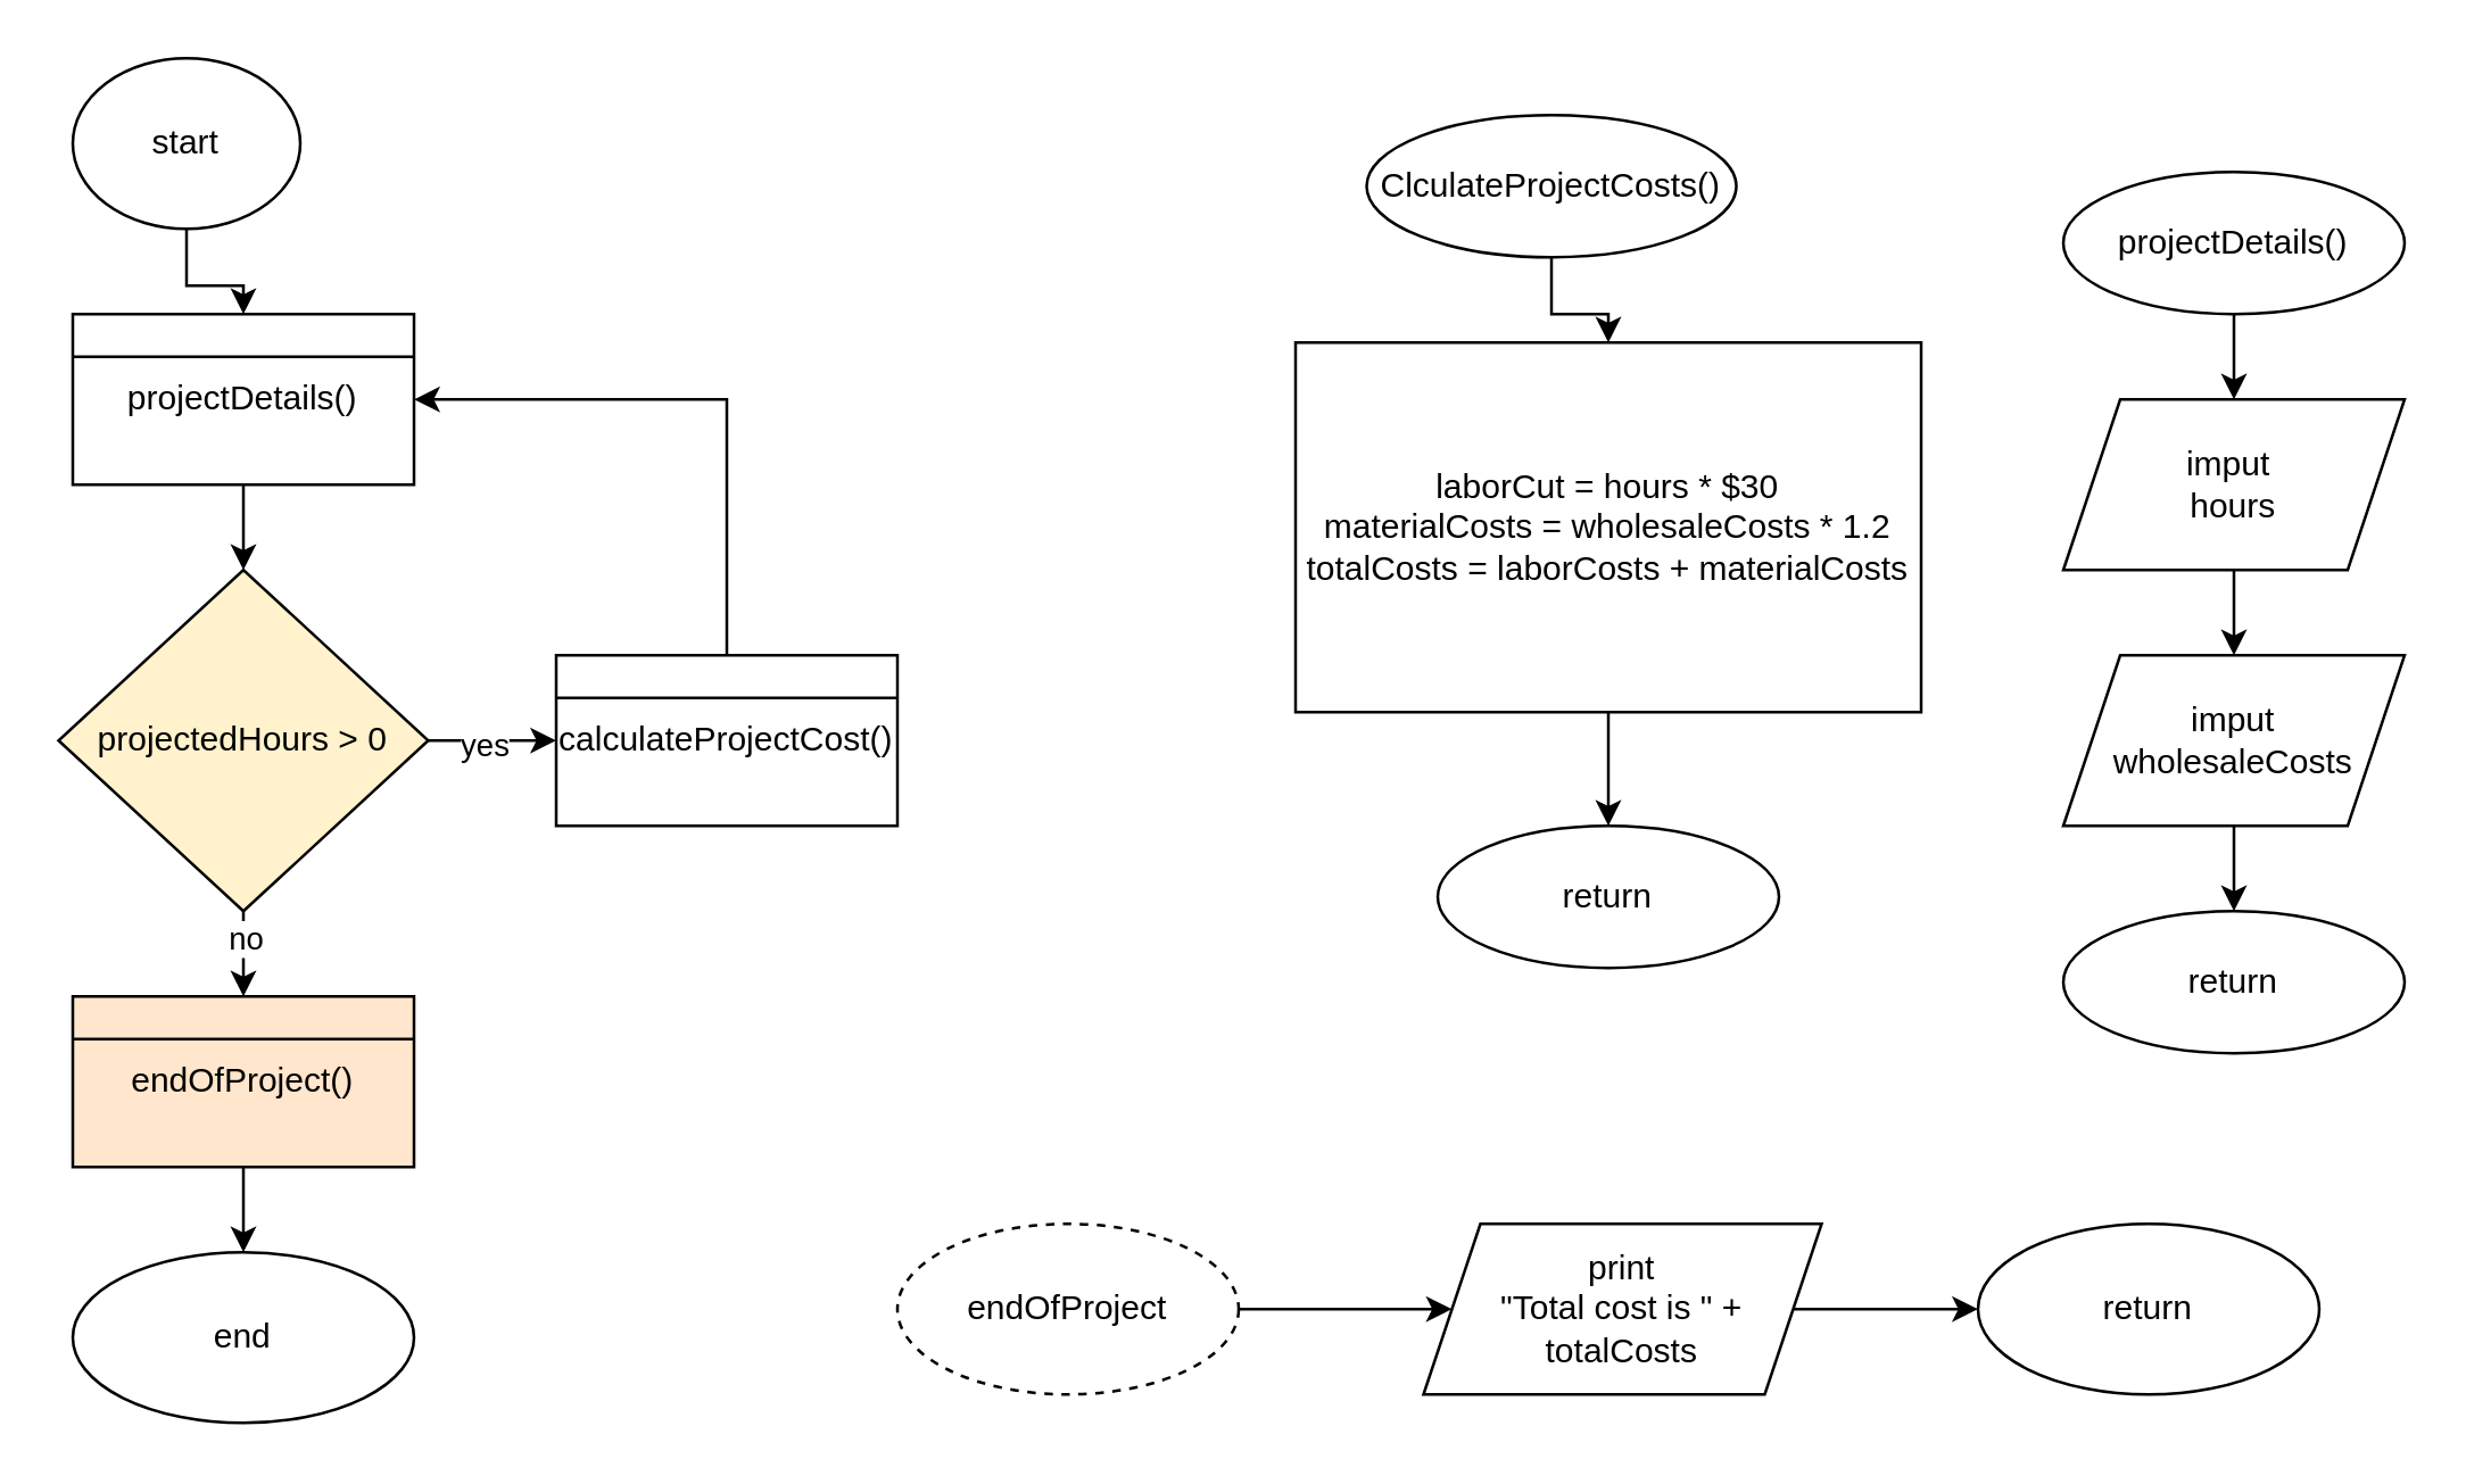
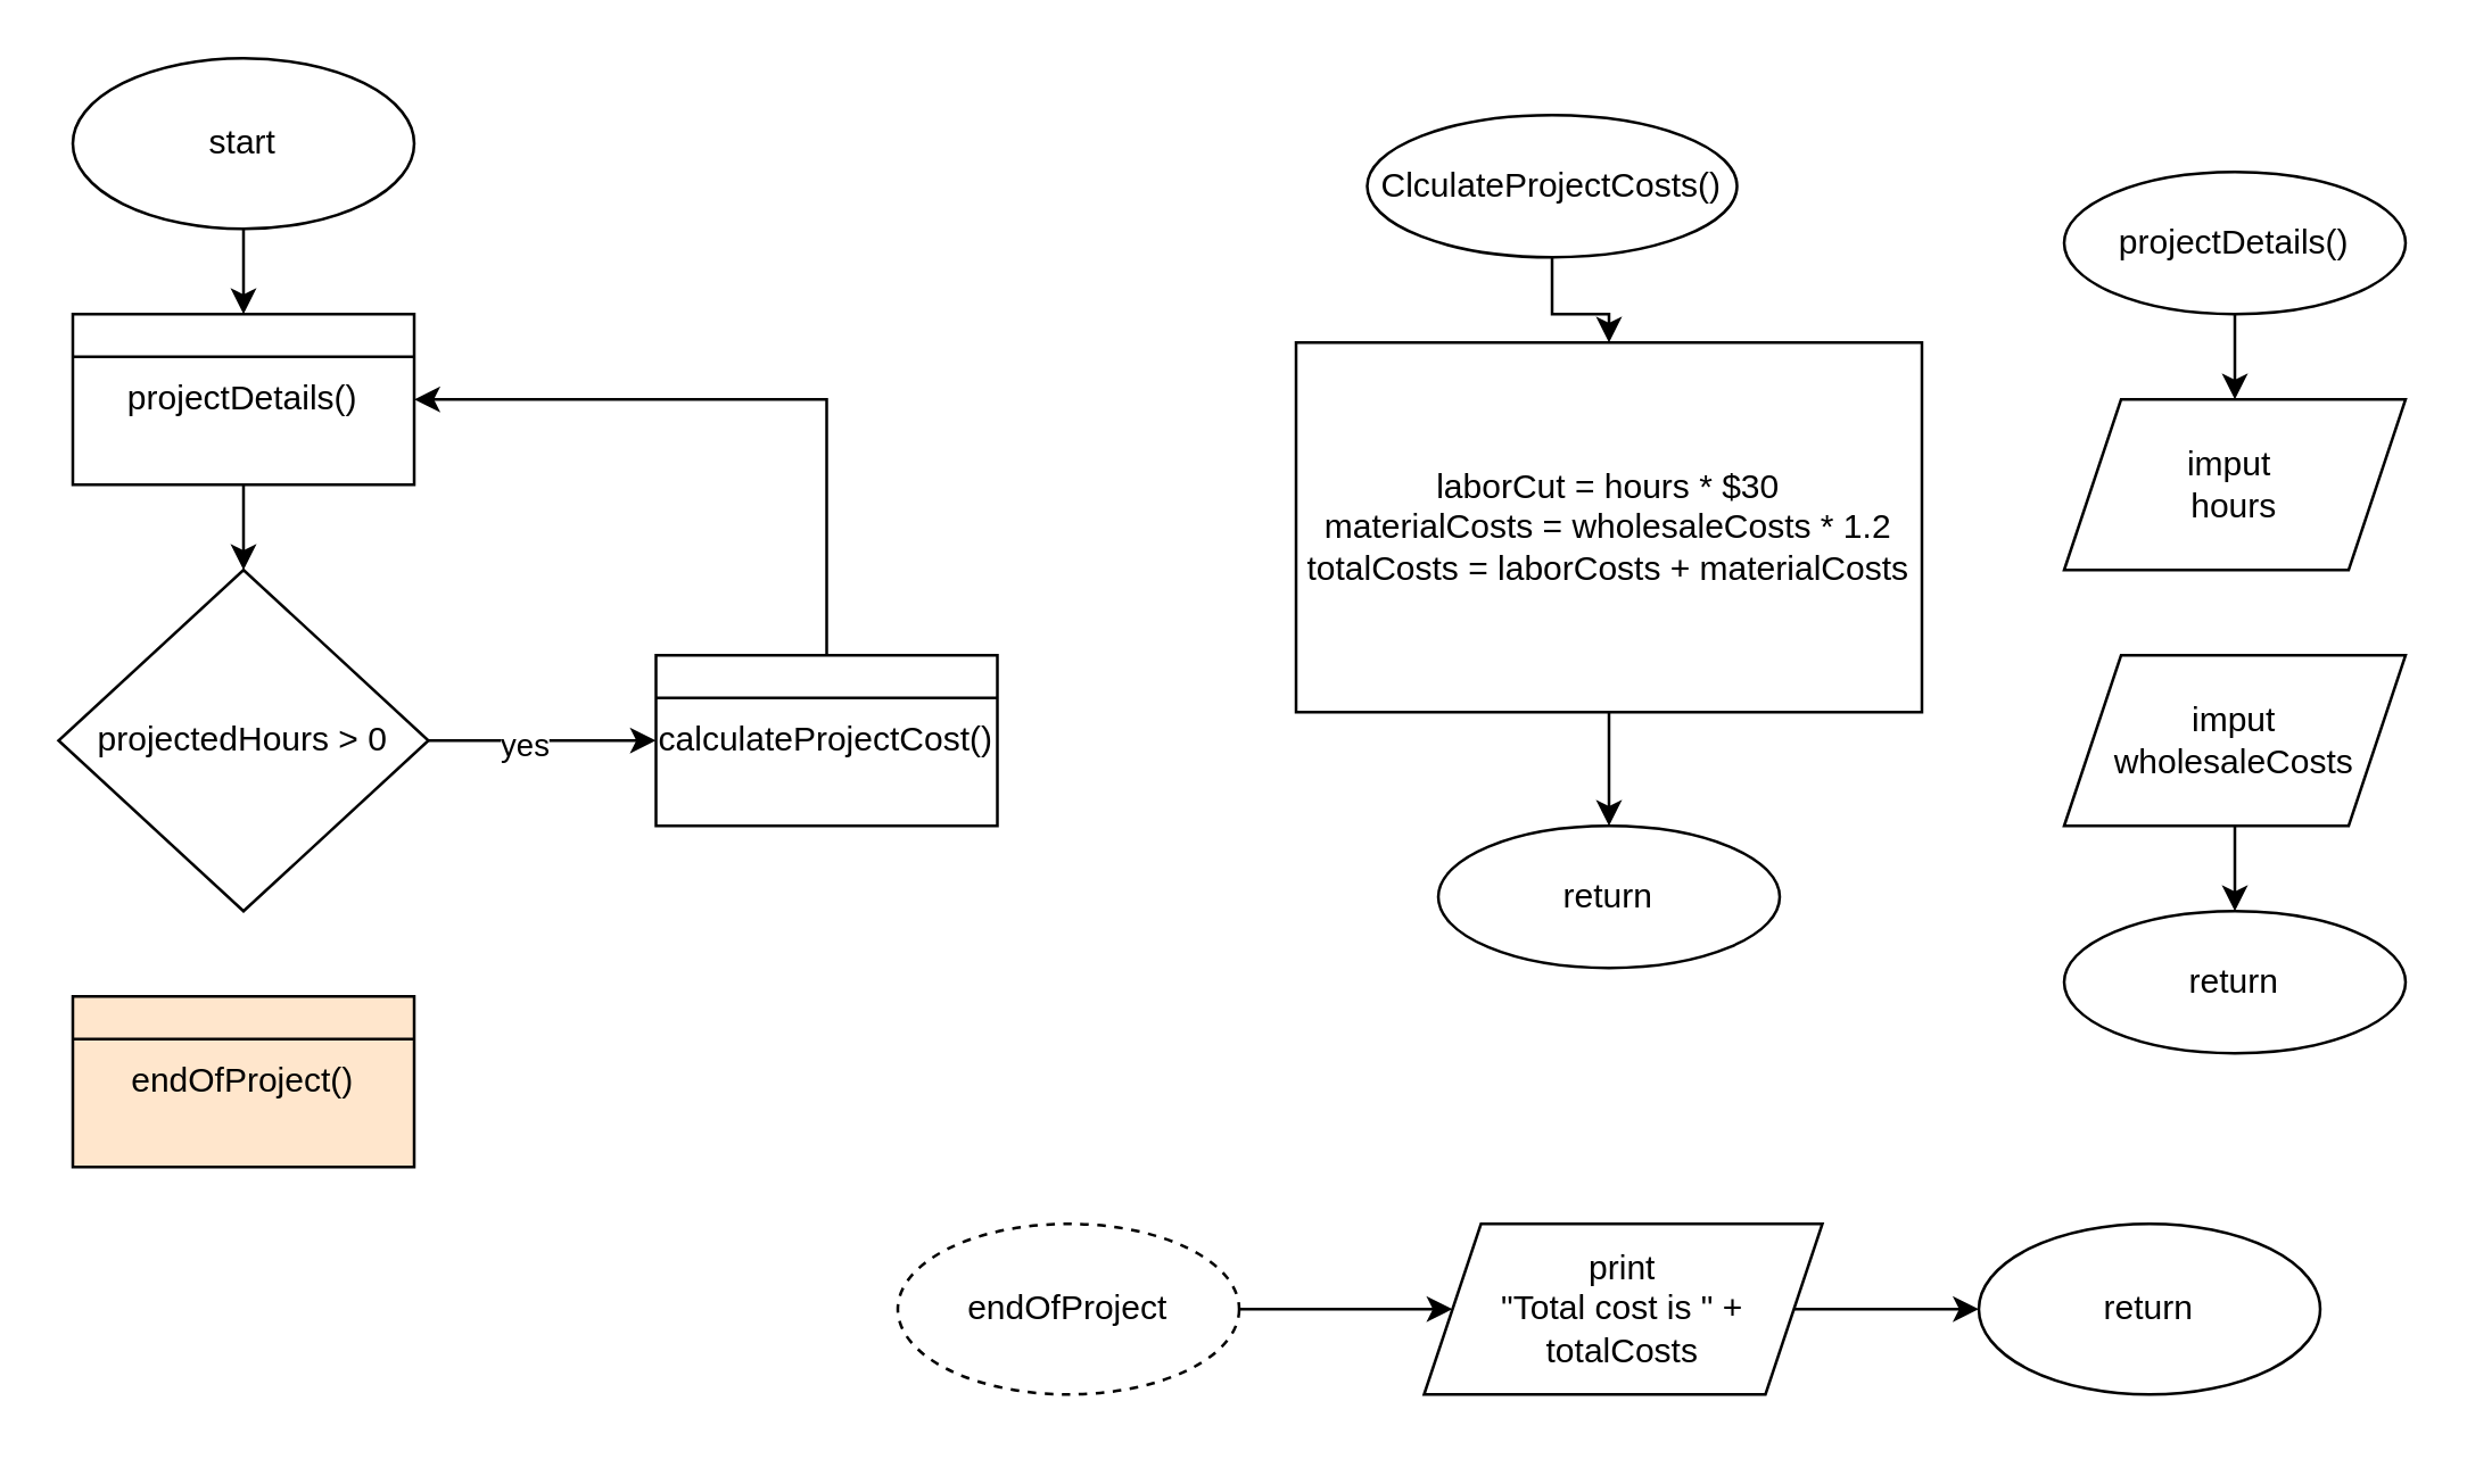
  <mxCell id="0" />
  <mxCell id="1" parent="0" />
  <mxCell id="2" style="edgeStyle=orthogonalEdgeStyle;rounded=0;orthogonalLoop=1;jettySize=auto;html=1;entryX=0.5;entryY=0;entryDx=0;entryDy=0;" edge="1" parent="1" source="3" target="8"><mxGeometry relative="1" as="geometry" /></mxCell>
- <mxCell id="3" value="start" style="ellipse;whiteSpace=wrap;html=1;" vertex="1" parent="1"><mxGeometry x="25" y="20" width="80" height="60" as="geometry" /></mxCell>
- <mxCell id="4" value="end" style="ellipse;whiteSpace=wrap;html=1;" vertex="1" parent="1"><mxGeometry x="25" y="440" width="120" height="60" as="geometry" /></mxCell>
- <mxCell id="5" style="edgeStyle=orthogonalEdgeStyle;rounded=0;orthogonalLoop=1;jettySize=auto;html=1;" edge="1" parent="1" source="6" target="11"><mxGeometry relative="1" as="geometry" /></mxCell>
+ <mxCell id="3" value="start" style="ellipse;whiteSpace=wrap;html=1;" vertex="1" parent="1"><mxGeometry x="25" y="20" width="120" height="60" as="geometry" /></mxCell>
  <mxCell id="6" value="imput&amp;nbsp;&lt;div&gt;hours&lt;/div&gt;" style="shape=parallelogram;perimeter=parallelogramPerimeter;whiteSpace=wrap;html=1;fixedSize=1;" vertex="1" parent="1"><mxGeometry x="725" y="140" width="120" height="60" as="geometry" /></mxCell>
  <mxCell id="7" style="edgeStyle=orthogonalEdgeStyle;rounded=0;orthogonalLoop=1;jettySize=auto;html=1;entryX=0.5;entryY=0;entryDx=0;entryDy=0;" edge="1" parent="1" source="8" target="18"><mxGeometry relative="1" as="geometry" /></mxCell>
  <mxCell id="8" value="projectDetails()" style="rounded=0;whiteSpace=wrap;html=1;" vertex="1" parent="1"><mxGeometry x="25" y="110" width="120" height="60" as="geometry" /></mxCell>
  <mxCell id="9" value="" style="endArrow=none;html=1;rounded=0;entryX=1;entryY=0.25;entryDx=0;entryDy=0;exitX=0;exitY=0.25;exitDx=0;exitDy=0;" edge="1" parent="1" source="8" target="8"><mxGeometry width="50" height="50" relative="1" as="geometry"><mxPoint x="125" y="240" as="sourcePoint" /><mxPoint x="175" y="190" as="targetPoint" /><Array as="points" /></mxGeometry></mxCell>
  <mxCell id="10" style="edgeStyle=orthogonalEdgeStyle;rounded=0;orthogonalLoop=1;jettySize=auto;html=1;entryX=0.5;entryY=0;entryDx=0;entryDy=0;" edge="1" parent="1" source="11" target="27"><mxGeometry relative="1" as="geometry" /></mxCell>
  <mxCell id="11" value="imput&lt;div&gt;wholesaleCosts&lt;/div&gt;" style="shape=parallelogram;perimeter=parallelogramPerimeter;whiteSpace=wrap;html=1;fixedSize=1;" vertex="1" parent="1"><mxGeometry x="725" y="230" width="120" height="60" as="geometry" /></mxCell>
  <mxCell id="12" style="edgeStyle=orthogonalEdgeStyle;rounded=0;orthogonalLoop=1;jettySize=auto;html=1;" edge="1" parent="1" source="13" target="29"><mxGeometry relative="1" as="geometry" /></mxCell>
  <mxCell id="13" value="ClculateProjectCosts()" style="ellipse;whiteSpace=wrap;html=1;" vertex="1" parent="1"><mxGeometry x="480" y="40" width="130" height="50" as="geometry" /></mxCell>
- <mxCell id="14" style="edgeStyle=orthogonalEdgeStyle;rounded=0;orthogonalLoop=1;jettySize=auto;html=1;entryX=0.5;entryY=0;entryDx=0;entryDy=0;" edge="1" parent="1" source="18" target="22"><mxGeometry relative="1" as="geometry" /></mxCell>
- <mxCell id="15" value="no" style="edgeLabel;html=1;align=center;verticalAlign=middle;resizable=0;points=[];" vertex="1" connectable="0" parent="14"><mxGeometry x="-0.64" relative="1" as="geometry"><mxPoint as="offset" /></mxGeometry></mxCell>
  <mxCell id="16" style="edgeStyle=orthogonalEdgeStyle;rounded=0;orthogonalLoop=1;jettySize=auto;html=1;entryX=0;entryY=0.5;entryDx=0;entryDy=0;" edge="1" parent="1" source="18" target="20"><mxGeometry relative="1" as="geometry" /></mxCell>
  <mxCell id="17" value="yes" style="edgeLabel;html=1;align=center;verticalAlign=middle;resizable=0;points=[];" vertex="1" connectable="0" parent="16"><mxGeometry x="-0.169" y="-1" relative="1" as="geometry"><mxPoint as="offset" /></mxGeometry></mxCell>
- <mxCell id="18" value="projectedHours &amp;gt; 0" style="rhombus;whiteSpace=wrap;html=1;fillColor=#fff2cc;" vertex="1" parent="1"><mxGeometry x="20" y="200" width="130" height="120" as="geometry" /></mxCell>
+ <mxCell id="18" value="projectedHours &amp;gt; 0" style="rhombus;whiteSpace=wrap;html=1;" vertex="1" parent="1"><mxGeometry x="20" y="200" width="130" height="120" as="geometry" /></mxCell>
  <mxCell id="19" style="edgeStyle=orthogonalEdgeStyle;rounded=0;orthogonalLoop=1;jettySize=auto;html=1;entryX=1;entryY=0.5;entryDx=0;entryDy=0;exitX=0.5;exitY=0;exitDx=0;exitDy=0;" edge="1" parent="1" source="20" target="8"><mxGeometry relative="1" as="geometry"><mxPoint x="235" y="90" as="targetPoint" /><mxPoint x="285" y="210.059" as="sourcePoint" /></mxGeometry></mxCell>
- <mxCell id="20" value="calculateProjectCost()" style="rounded=0;whiteSpace=wrap;html=1;" vertex="1" parent="1"><mxGeometry x="195" y="230" width="120" height="60" as="geometry" /></mxCell>
- <mxCell id="21" style="edgeStyle=orthogonalEdgeStyle;rounded=0;orthogonalLoop=1;jettySize=auto;html=1;" edge="1" parent="1" source="22" target="4"><mxGeometry relative="1" as="geometry" /></mxCell>
+ <mxCell id="20" value="calculateProjectCost()" style="rounded=0;whiteSpace=wrap;html=1;" vertex="1" parent="1"><mxGeometry x="230" y="230" width="120" height="60" as="geometry" /></mxCell>
  <mxCell id="22" value="endOfProject()" style="rounded=0;whiteSpace=wrap;html=1;fillColor=#ffe6cc;" vertex="1" parent="1"><mxGeometry x="25" y="350" width="120" height="60" as="geometry" /></mxCell>
  <mxCell id="23" value="" style="endArrow=none;html=1;rounded=0;entryX=1;entryY=0.25;entryDx=0;entryDy=0;exitX=0;exitY=0.25;exitDx=0;exitDy=0;" edge="1" parent="1" source="22" target="22"><mxGeometry width="50" height="50" relative="1" as="geometry"><mxPoint x="25" y="230" as="sourcePoint" /><mxPoint x="75" y="180" as="targetPoint" /></mxGeometry></mxCell>
  <mxCell id="24" value="" style="endArrow=none;html=1;rounded=0;entryX=0;entryY=0.25;entryDx=0;entryDy=0;exitX=1;exitY=0.25;exitDx=0;exitDy=0;" edge="1" parent="1" source="20" target="20"><mxGeometry width="50" height="50" relative="1" as="geometry"><mxPoint x="125" y="330" as="sourcePoint" /><mxPoint x="175" y="280" as="targetPoint" /></mxGeometry></mxCell>
  <mxCell id="25" style="edgeStyle=orthogonalEdgeStyle;rounded=0;orthogonalLoop=1;jettySize=auto;html=1;" edge="1" parent="1" source="26" target="6"><mxGeometry relative="1" as="geometry" /></mxCell>
  <mxCell id="26" value="projectDetails()" style="ellipse;whiteSpace=wrap;html=1;" vertex="1" parent="1"><mxGeometry x="725" y="60" width="120" height="50" as="geometry" /></mxCell>
  <mxCell id="27" value="return" style="ellipse;whiteSpace=wrap;html=1;" vertex="1" parent="1"><mxGeometry x="725" y="320" width="120" height="50" as="geometry" /></mxCell>
  <mxCell id="28" style="edgeStyle=orthogonalEdgeStyle;rounded=0;orthogonalLoop=1;jettySize=auto;html=1;entryX=0.5;entryY=0;entryDx=0;entryDy=0;" edge="1" parent="1" source="29" target="30"><mxGeometry relative="1" as="geometry" /></mxCell>
  <mxCell id="29" value="laborCut = hours * $30&lt;div&gt;materialCosts = wholesaleCosts * 1.2&lt;/div&gt;&lt;div&gt;totalCosts = laborCosts + materialCosts&lt;/div&gt;" style="rounded=0;whiteSpace=wrap;html=1;" vertex="1" parent="1"><mxGeometry x="455" y="120" width="220" height="130" as="geometry" /></mxCell>
  <mxCell id="30" value="return" style="ellipse;whiteSpace=wrap;html=1;" vertex="1" parent="1"><mxGeometry x="505" y="290" width="120" height="50" as="geometry" /></mxCell>
  <mxCell id="31" style="edgeStyle=orthogonalEdgeStyle;rounded=0;orthogonalLoop=1;jettySize=auto;html=1;entryX=0;entryY=0.5;entryDx=0;entryDy=0;" edge="1" parent="1" source="32" target="34"><mxGeometry relative="1" as="geometry" /></mxCell>
  <mxCell id="32" value="endOfProject" style="ellipse;whiteSpace=wrap;html=1;dashed=1;" vertex="1" parent="1"><mxGeometry x="315" y="430" width="120" height="60" as="geometry" /></mxCell>
  <mxCell id="33" style="edgeStyle=orthogonalEdgeStyle;rounded=0;orthogonalLoop=1;jettySize=auto;html=1;entryX=0;entryY=0.5;entryDx=0;entryDy=0;" edge="1" parent="1" source="34" target="35"><mxGeometry relative="1" as="geometry" /></mxCell>
  <mxCell id="34" value="print&lt;div&gt;&quot;Total cost is &quot; + totalCosts&lt;/div&gt;" style="shape=parallelogram;perimeter=parallelogramPerimeter;whiteSpace=wrap;html=1;fixedSize=1;" vertex="1" parent="1"><mxGeometry x="500" y="430" width="140" height="60" as="geometry" /></mxCell>
  <mxCell id="35" value="return" style="ellipse;whiteSpace=wrap;html=1;" vertex="1" parent="1"><mxGeometry x="695" y="430" width="120" height="60" as="geometry" /></mxCell>
